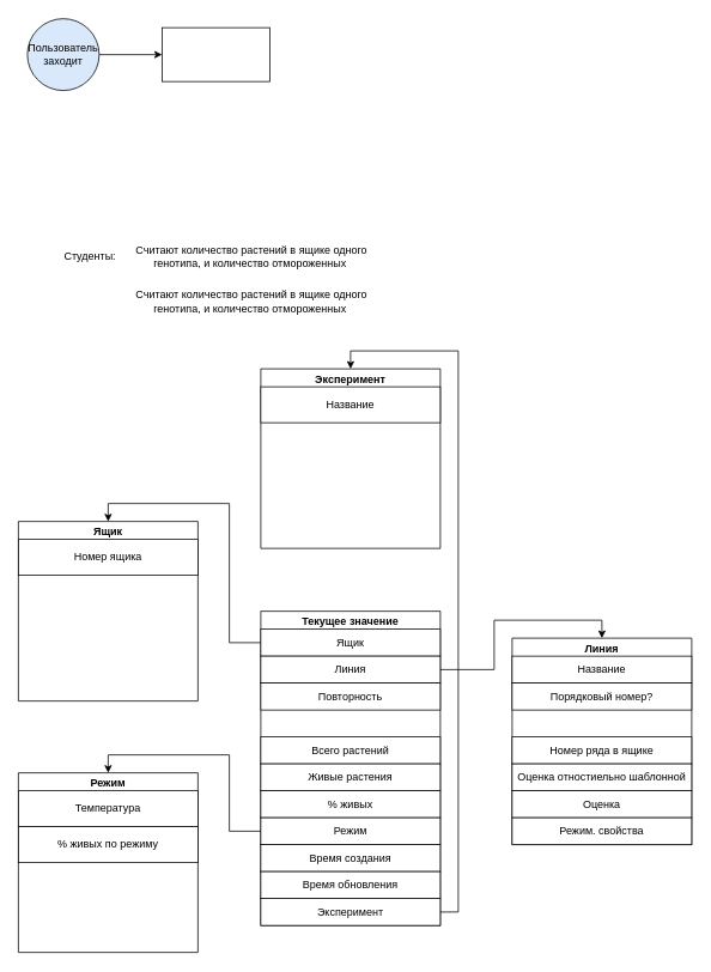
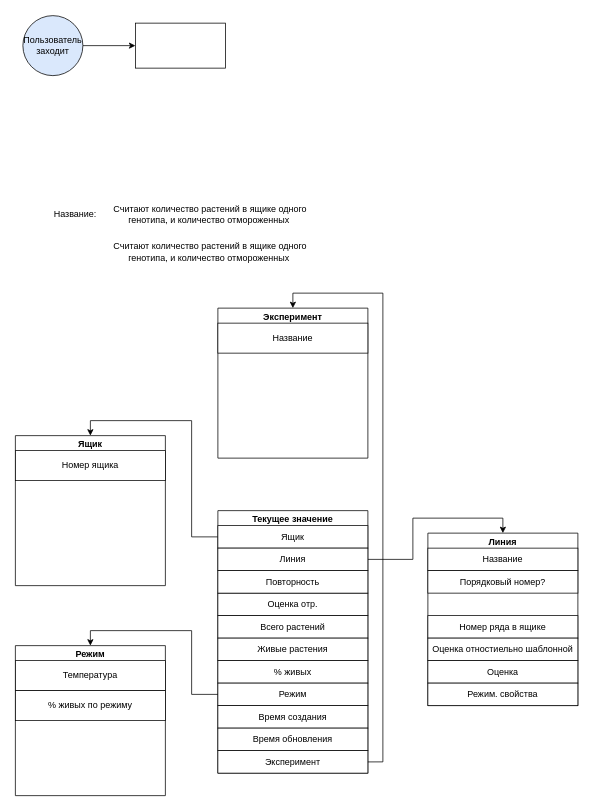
  <mxCell id="0" />
  <mxCell id="1" parent="0" />
  <mxCell id="2" value="" style="rounded=0;whiteSpace=wrap;html=1;" parent="1" vertex="1"><mxGeometry x="180" y="30" width="120" height="60" as="geometry" /></mxCell>
- <mxCell id="3" value="Студенты:" style="text;html=1;strokeColor=none;fillColor=none;align=center;verticalAlign=middle;whiteSpace=wrap;rounded=0;" parent="1" vertex="1"><mxGeometry x="70" y="270" width="60" height="30" as="geometry" /></mxCell>
+ <mxCell id="3" value="Название:" style="text;html=1;strokeColor=none;fillColor=none;align=center;verticalAlign=middle;whiteSpace=wrap;rounded=0;" parent="1" vertex="1"><mxGeometry x="70" y="270" width="60" height="30" as="geometry" /></mxCell>
  <mxCell id="4" value="Считают количество растений в ящике одного генотипа, и количество отмороженных&amp;nbsp;" style="text;html=1;strokeColor=none;fillColor=none;align=center;verticalAlign=middle;whiteSpace=wrap;rounded=0;" parent="1" vertex="1"><mxGeometry x="130" y="270" width="300" height="30" as="geometry" /></mxCell>
  <mxCell id="5" value="Считают количество растений в ящике одного генотипа, и количество отмороженных&amp;nbsp;" style="text;html=1;strokeColor=none;fillColor=none;align=center;verticalAlign=middle;whiteSpace=wrap;rounded=0;" parent="1" vertex="1"><mxGeometry x="130" y="320" width="300" height="30" as="geometry" /></mxCell>
  <mxCell id="6" style="edgeStyle=orthogonalEdgeStyle;rounded=0;orthogonalLoop=1;jettySize=auto;html=1;entryX=0;entryY=0.5;entryDx=0;entryDy=0;" parent="1" source="7" target="2" edge="1"><mxGeometry relative="1" as="geometry" /></mxCell>
  <mxCell id="7" value="Пользователь заходит" style="ellipse;whiteSpace=wrap;html=1;aspect=fixed;fillColor=#dae8fc;" parent="1" vertex="1"><mxGeometry x="30" y="20" width="80" height="80" as="geometry" /></mxCell>
  <mxCell id="8" value="Ящик" style="swimlane;whiteSpace=wrap;html=1;" parent="1" vertex="1"><mxGeometry x="20" y="580" width="200" height="200" as="geometry" /></mxCell>
  <mxCell id="9" value="Номер ящика" style="rounded=0;whiteSpace=wrap;html=1;" parent="8" vertex="1"><mxGeometry y="20" width="200" height="40" as="geometry" /></mxCell>
  <mxCell id="10" value="Линия" style="swimlane;whiteSpace=wrap;html=1;" parent="1" vertex="1"><mxGeometry x="570" y="710" width="200" height="230" as="geometry" /></mxCell>
  <mxCell id="11" value="Название" style="rounded=0;whiteSpace=wrap;html=1;" parent="10" vertex="1"><mxGeometry y="20" width="200" height="30" as="geometry" /></mxCell>
  <mxCell id="12" value="Порядковый номер?" style="rounded=0;whiteSpace=wrap;html=1;" parent="10" vertex="1"><mxGeometry y="50" width="200" height="30" as="geometry" /></mxCell>
  <mxCell id="13" value="Номер ряда в ящике" style="rounded=0;whiteSpace=wrap;html=1;" parent="10" vertex="1"><mxGeometry y="110" width="200" height="30" as="geometry" /></mxCell>
  <mxCell id="14" value="Оценка отностиельно шаблонной" style="rounded=0;whiteSpace=wrap;html=1;" parent="10" vertex="1"><mxGeometry y="140" width="200" height="30" as="geometry" /></mxCell>
  <mxCell id="15" value="Оценка" style="rounded=0;whiteSpace=wrap;html=1;" parent="10" vertex="1"><mxGeometry y="170" width="200" height="30" as="geometry" /></mxCell>
  <mxCell id="16" value="Режим. свойства" style="rounded=0;whiteSpace=wrap;html=1;" parent="10" vertex="1"><mxGeometry y="200" width="200" height="30" as="geometry" /></mxCell>
  <mxCell id="17" style="edgeStyle=orthogonalEdgeStyle;rounded=0;orthogonalLoop=1;jettySize=auto;html=1;exitX=0;exitY=0.5;exitDx=0;exitDy=0;entryX=0.5;entryY=0;entryDx=0;entryDy=0;" parent="1" source="20" target="8" edge="1"><mxGeometry relative="1" as="geometry" /></mxCell>
  <mxCell id="18" style="edgeStyle=orthogonalEdgeStyle;rounded=0;orthogonalLoop=1;jettySize=auto;html=1;entryX=0.5;entryY=0;entryDx=0;entryDy=0;exitX=1;exitY=0.5;exitDx=0;exitDy=0;" parent="1" source="21" target="10" edge="1"><mxGeometry relative="1" as="geometry"><Array as="points"><mxPoint x="550" y="745" /><mxPoint x="550" y="690" /><mxPoint x="670" y="690" /></Array></mxGeometry></mxCell>
  <mxCell id="19" value="Текущее значение" style="swimlane;whiteSpace=wrap;html=1;" parent="1" vertex="1"><mxGeometry x="290" y="680" width="200" height="350" as="geometry" /></mxCell>
  <mxCell id="20" value="Ящик" style="rounded=0;whiteSpace=wrap;html=1;" parent="19" vertex="1"><mxGeometry y="20" width="200" height="30" as="geometry" /></mxCell>
  <mxCell id="21" value="Линия" style="rounded=0;whiteSpace=wrap;html=1;" parent="19" vertex="1"><mxGeometry y="50" width="200" height="30" as="geometry" /></mxCell>
+ <mxCell id="22" value="Оценка отр." style="rounded=0;whiteSpace=wrap;html=1;" parent="19" vertex="1"><mxGeometry y="110" width="200" height="30" as="geometry" /></mxCell>
  <mxCell id="23" value="Всего растений" style="rounded=0;whiteSpace=wrap;html=1;" parent="19" vertex="1"><mxGeometry y="140" width="200" height="30" as="geometry" /></mxCell>
  <mxCell id="24" value="Живые растения" style="rounded=0;whiteSpace=wrap;html=1;" parent="19" vertex="1"><mxGeometry y="170" width="200" height="30" as="geometry" /></mxCell>
  <mxCell id="25" value="% живых" style="rounded=0;whiteSpace=wrap;html=1;" parent="19" vertex="1"><mxGeometry y="200" width="200" height="30" as="geometry" /></mxCell>
  <mxCell id="26" value="Повторность" style="rounded=0;whiteSpace=wrap;html=1;" parent="19" vertex="1"><mxGeometry y="80" width="200" height="30" as="geometry" /></mxCell>
  <mxCell id="27" value="Режим" style="rounded=0;whiteSpace=wrap;html=1;" parent="19" vertex="1"><mxGeometry y="230" width="200" height="30" as="geometry" /></mxCell>
  <mxCell id="28" value="Время создания" style="rounded=0;whiteSpace=wrap;html=1;" parent="19" vertex="1"><mxGeometry y="260" width="200" height="30" as="geometry" /></mxCell>
  <mxCell id="29" value="Время обновления" style="rounded=0;whiteSpace=wrap;html=1;" parent="19" vertex="1"><mxGeometry y="290" width="200" height="30" as="geometry" /></mxCell>
  <mxCell id="30" value="Эксперимент" style="rounded=0;whiteSpace=wrap;html=1;" parent="19" vertex="1"><mxGeometry y="320" width="200" height="30" as="geometry" /></mxCell>
  <mxCell id="31" value="Эксперимент" style="swimlane;whiteSpace=wrap;html=1;" parent="1" vertex="1"><mxGeometry x="290" y="410" width="200" height="200" as="geometry" /></mxCell>
  <mxCell id="32" value="Название" style="rounded=0;whiteSpace=wrap;html=1;" parent="31" vertex="1"><mxGeometry y="20" width="200" height="40" as="geometry" /></mxCell>
  <mxCell id="33" value="Режим" style="swimlane;whiteSpace=wrap;html=1;" parent="1" vertex="1"><mxGeometry x="20" y="860" width="200" height="200" as="geometry" /></mxCell>
  <mxCell id="34" value="Температура" style="rounded=0;whiteSpace=wrap;html=1;" parent="33" vertex="1"><mxGeometry y="20" width="200" height="40" as="geometry" /></mxCell>
  <mxCell id="35" value="% живых по режиму" style="rounded=0;whiteSpace=wrap;html=1;" parent="33" vertex="1"><mxGeometry y="60" width="200" height="40" as="geometry" /></mxCell>
  <mxCell id="36" style="edgeStyle=orthogonalEdgeStyle;rounded=0;orthogonalLoop=1;jettySize=auto;html=1;entryX=0.5;entryY=0;entryDx=0;entryDy=0;" parent="1" source="27" target="33" edge="1"><mxGeometry relative="1" as="geometry" /></mxCell>
  <mxCell id="37" style="edgeStyle=orthogonalEdgeStyle;rounded=0;orthogonalLoop=1;jettySize=auto;html=1;entryX=0.5;entryY=0;entryDx=0;entryDy=0;" parent="1" edge="1"><mxGeometry relative="1" as="geometry"><mxPoint x="490" y="1015.048" as="sourcePoint" /><mxPoint x="390" y="410" as="targetPoint" /><Array as="points"><mxPoint x="510" y="1015" /><mxPoint x="510" y="390" /><mxPoint x="390" y="390" /></Array></mxGeometry></mxCell>
